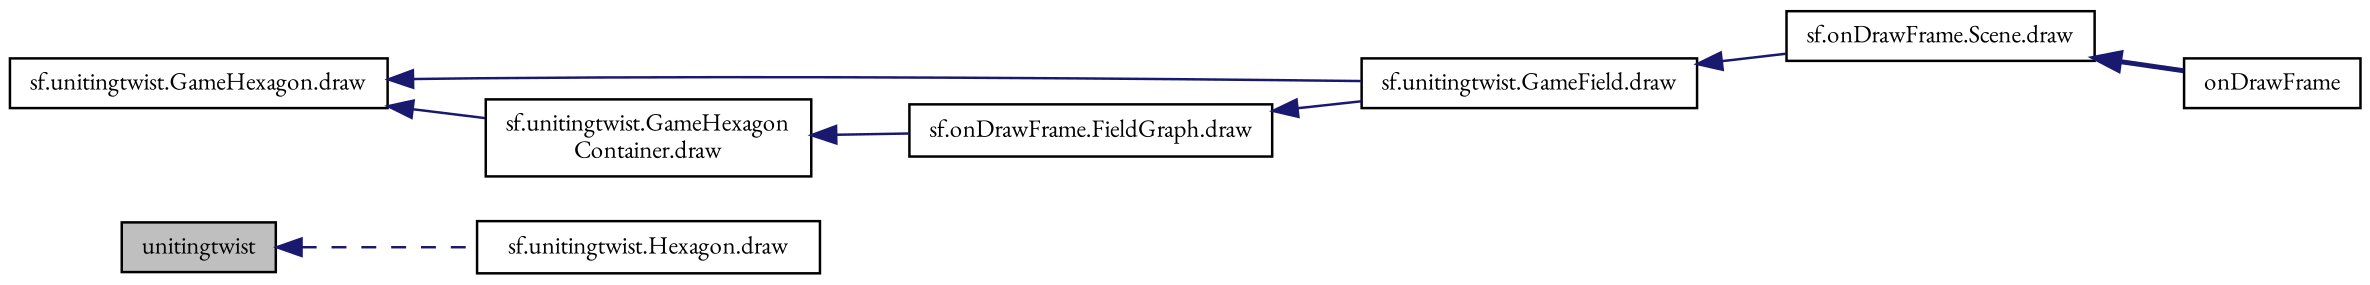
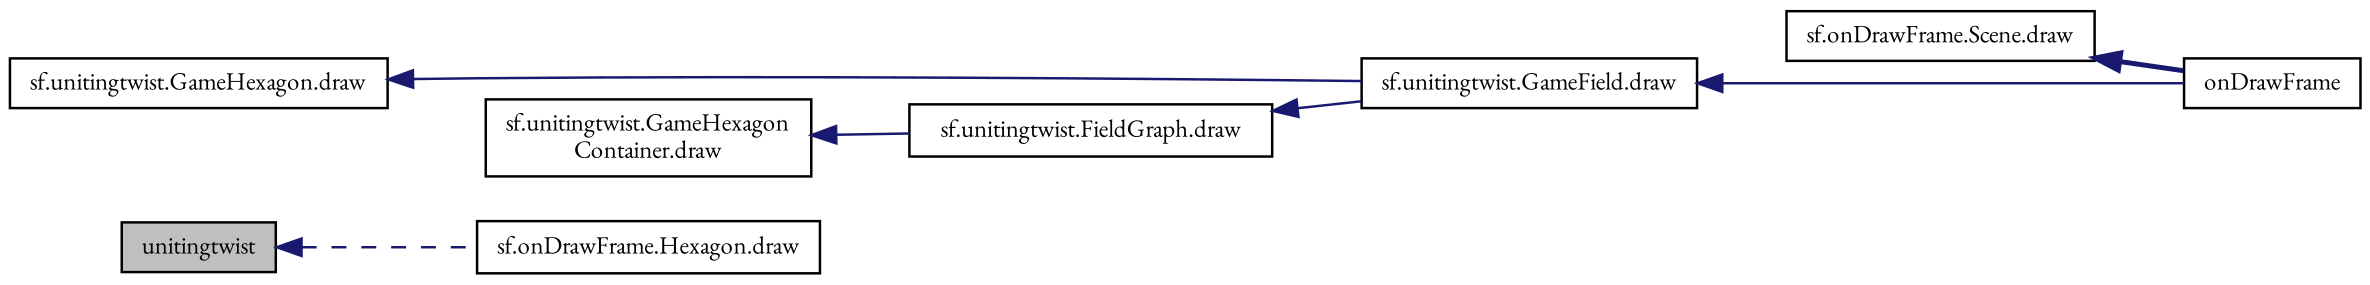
  digraph {
    fontname="EB Garamond"
    rankdir=LR
    node [color=black fillcolor=white fontname="EB Garamond" fontsize=10 shape=record style=filled]
    edge [color=midnightblue dir=back fontname="EB Garamond" fontsize=10 labelfontname=Helvetica labelfontsize=10 style=solid]
    n1 [fillcolor=grey75 fontcolor=black height=0.2 label=unitingtwist width=0.4]
-   n2 [height=0.2 label="sf.unitingtwist.Hexagon.draw" width=0.4]
+   n2 [height=0.2 label="sf.onDrawFrame.Hexagon.draw" width=0.4]
    n3 [height=0.2 label="sf.unitingtwist.GameHexagon.draw" width=0.4]
    n4 [height=0.2 label="sf.unitingtwist.GameField.draw" width=0.4]
    n5 [height=0.2 label="sf.unitingtwist.GameHexagon\lContainer.draw" width=0.4]
    n6 [height=0.2 label="sf.onDrawFrame.Scene.draw" width=0.4]
-   n7 [height=0.2 label="sf.onDrawFrame.FieldGraph.draw" width=0.4]
+   n7 [height=0.2 label="sf.unitingtwist.FieldGraph.draw" width=0.4]
    n8 [height=0.2 label=onDrawFrame width=0.4]
    n1 -> n2 [style=dashed]
    n3 -> n4
-   n3 -> n5
-   n4 -> n6
+   n4 -> n8
    n5 -> n7
    n6 -> n8 [style=bold]
    n7 -> n4
  }
